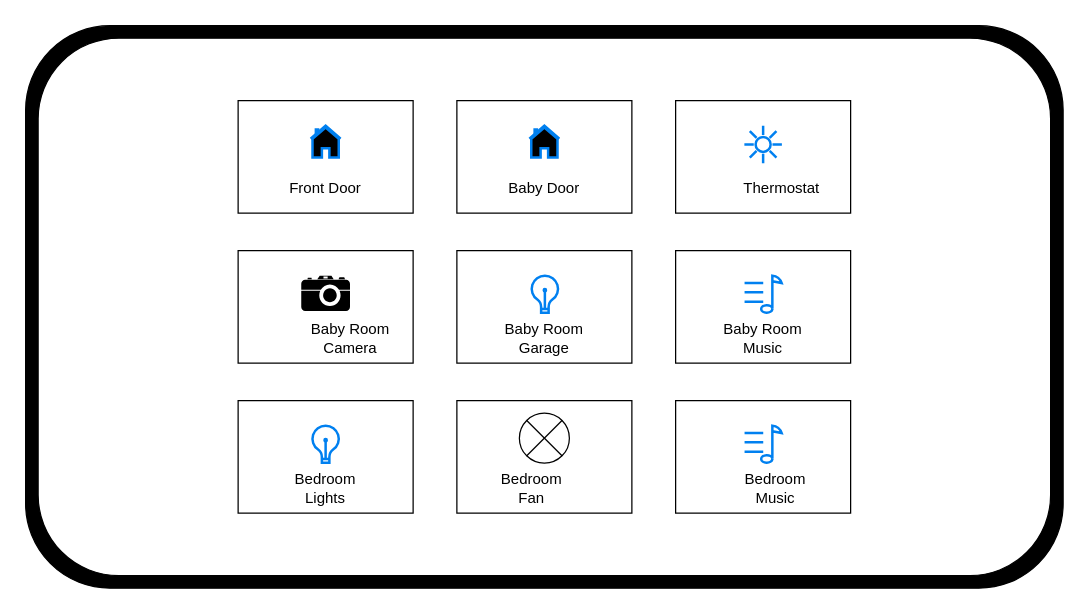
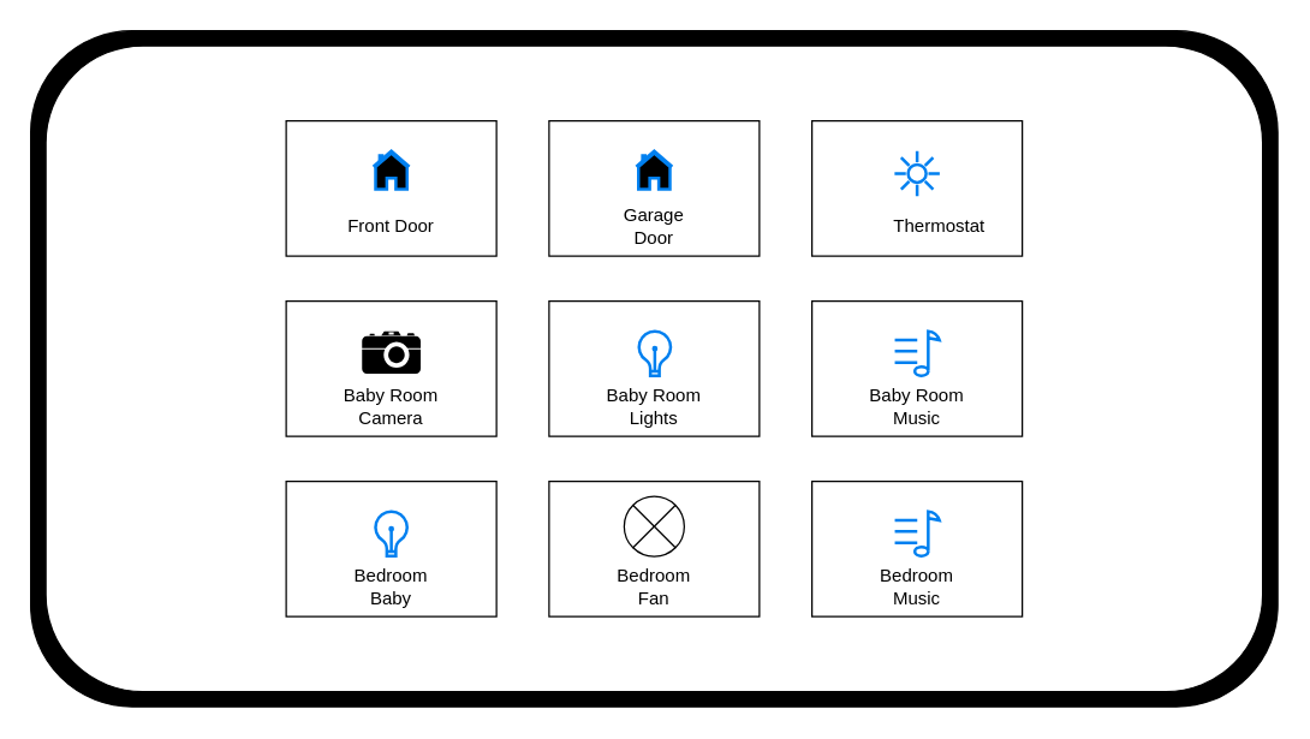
  <mxCell id="0" />
  <mxCell id="1" parent="0" />
  <mxCell id="2" value="" style="rounded=1;whiteSpace=wrap;html=1;fillColor=#000000;" vertex="1" parent="1"><mxGeometry x="20" y="20" width="830" height="450" as="geometry" /></mxCell>
  <mxCell id="3" value="" style="rounded=1;whiteSpace=wrap;html=1;" vertex="1" parent="1"><mxGeometry x="30" y="30" width="810" height="430" as="geometry" /></mxCell>
  <mxCell id="4" value="" style="group" vertex="1" connectable="0" parent="1"><mxGeometry x="190" y="80" width="140" height="90" as="geometry" /></mxCell>
  <mxCell id="5" value="" style="rounded=0;whiteSpace=wrap;html=1;fillColor=none;" vertex="1" parent="4"><mxGeometry width="140" height="90" as="geometry" /></mxCell>
  <mxCell id="6" value="" style="html=1;verticalLabelPosition=bottom;align=center;labelBackgroundColor=#ffffff;verticalAlign=top;strokeWidth=2;strokeColor=#0080F0;shadow=0;dashed=0;shape=mxgraph.ios7.icons.home;fillColor=#000000;" vertex="1" parent="4"><mxGeometry x="58" y="20" width="24" height="25.5" as="geometry" /></mxCell>
  <mxCell id="7" value="Front Door" style="text;html=1;strokeColor=none;fillColor=none;align=center;verticalAlign=middle;whiteSpace=wrap;rounded=0;" vertex="1" parent="4"><mxGeometry x="36" y="60" width="68" height="20" as="geometry" /></mxCell>
  <mxCell id="8" style="edgeStyle=orthogonalEdgeStyle;rounded=0;orthogonalLoop=1;jettySize=auto;html=1;exitX=0.5;exitY=1;exitDx=0;exitDy=0;" edge="1" parent="4" source="5" target="5"><mxGeometry relative="1" as="geometry" /></mxCell>
  <mxCell id="9" value="" style="group" vertex="1" connectable="0" parent="1"><mxGeometry x="190" y="200" width="140" height="90" as="geometry" /></mxCell>
  <mxCell id="10" value="" style="rounded=0;whiteSpace=wrap;html=1;fillColor=none;" vertex="1" parent="9"><mxGeometry width="140" height="90" as="geometry" /></mxCell>
- <mxCell id="11" value="Baby Room Camera" style="text;html=1;strokeColor=none;fillColor=none;align=center;verticalAlign=middle;whiteSpace=wrap;rounded=0;" vertex="1" parent="9"><mxGeometry x="56" y="60" width="68" height="20" as="geometry" /></mxCell>
+ <mxCell id="11" value="Baby Room Camera" style="text;html=1;strokeColor=none;fillColor=none;align=center;verticalAlign=middle;whiteSpace=wrap;rounded=0;" vertex="1" parent="9"><mxGeometry x="36" y="60" width="68" height="20" as="geometry" /></mxCell>
  <mxCell id="12" style="edgeStyle=orthogonalEdgeStyle;rounded=0;orthogonalLoop=1;jettySize=auto;html=1;exitX=0.5;exitY=1;exitDx=0;exitDy=0;" edge="1" parent="9" source="10" target="10"><mxGeometry relative="1" as="geometry" /></mxCell>
  <mxCell id="13" value="" style="shape=mxgraph.signs.tech.camera_2;html=1;fillColor=#000000;strokeColor=none;verticalLabelPosition=bottom;verticalAlign=top;align=center;" vertex="1" parent="9"><mxGeometry x="50.5" y="20" width="39" height="28.36" as="geometry" /></mxCell>
  <mxCell id="14" value="" style="group" vertex="1" connectable="0" parent="1"><mxGeometry x="190" y="320" width="140" height="90" as="geometry" /></mxCell>
  <mxCell id="15" value="" style="rounded=0;whiteSpace=wrap;html=1;fillColor=none;" vertex="1" parent="14"><mxGeometry width="140" height="90" as="geometry" /></mxCell>
- <mxCell id="16" value="Bedroom Lights" style="text;html=1;strokeColor=none;fillColor=none;align=center;verticalAlign=middle;whiteSpace=wrap;rounded=0;" vertex="1" parent="14"><mxGeometry x="36" y="60" width="68" height="20" as="geometry" /></mxCell>
+ <mxCell id="16" value="Bedroom Baby" style="text;html=1;strokeColor=none;fillColor=none;align=center;verticalAlign=middle;whiteSpace=wrap;rounded=0;" vertex="1" parent="14"><mxGeometry x="36" y="60" width="68" height="20" as="geometry" /></mxCell>
  <mxCell id="17" style="edgeStyle=orthogonalEdgeStyle;rounded=0;orthogonalLoop=1;jettySize=auto;html=1;exitX=0.5;exitY=1;exitDx=0;exitDy=0;" edge="1" parent="14" source="15" target="15"><mxGeometry relative="1" as="geometry" /></mxCell>
  <mxCell id="18" value="" style="html=1;verticalLabelPosition=bottom;align=center;labelBackgroundColor=#ffffff;verticalAlign=top;strokeWidth=2;strokeColor=#0080F0;shadow=0;dashed=0;shape=mxgraph.ios7.icons.lightbulb;fillColor=none;" vertex="1" parent="14"><mxGeometry x="58.6" y="20" width="22.8" height="29.7" as="geometry" /></mxCell>
  <mxCell id="19" value="" style="group" vertex="1" connectable="0" parent="1"><mxGeometry x="365" y="320" width="140" height="90" as="geometry" /></mxCell>
  <mxCell id="20" value="" style="rounded=0;whiteSpace=wrap;html=1;fillColor=none;" vertex="1" parent="19"><mxGeometry width="140" height="90" as="geometry" /></mxCell>
- <mxCell id="21" value="Bedroom Fan" style="text;html=1;strokeColor=none;fillColor=none;align=center;verticalAlign=middle;whiteSpace=wrap;rounded=0;" vertex="1" parent="19"><mxGeometry x="26" y="60" width="68" height="20" as="geometry" /></mxCell>
+ <mxCell id="21" value="Bedroom Fan" style="text;html=1;strokeColor=none;fillColor=none;align=center;verticalAlign=middle;whiteSpace=wrap;rounded=0;" vertex="1" parent="19"><mxGeometry x="36" y="60" width="68" height="20" as="geometry" /></mxCell>
  <mxCell id="22" style="edgeStyle=orthogonalEdgeStyle;rounded=0;orthogonalLoop=1;jettySize=auto;html=1;exitX=0.5;exitY=1;exitDx=0;exitDy=0;" edge="1" parent="19" source="20" target="20"><mxGeometry relative="1" as="geometry" /></mxCell>
  <mxCell id="23" value="" style="verticalLabelPosition=bottom;verticalAlign=top;html=1;shape=mxgraph.flowchart.or;fillColor=none;" vertex="1" parent="19"><mxGeometry x="50" y="10" width="40" height="40" as="geometry" /></mxCell>
  <mxCell id="24" value="" style="group" vertex="1" connectable="0" parent="1"><mxGeometry x="365" y="200" width="140" height="90" as="geometry" /></mxCell>
  <mxCell id="25" value="" style="rounded=0;whiteSpace=wrap;html=1;fillColor=none;" vertex="1" parent="24"><mxGeometry width="140" height="90" as="geometry" /></mxCell>
- <mxCell id="26" value="Baby Room Garage" style="text;html=1;strokeColor=none;fillColor=none;align=center;verticalAlign=middle;whiteSpace=wrap;rounded=0;" vertex="1" parent="24"><mxGeometry x="36" y="60" width="68" height="20" as="geometry" /></mxCell>
+ <mxCell id="26" value="Baby Room Lights" style="text;html=1;strokeColor=none;fillColor=none;align=center;verticalAlign=middle;whiteSpace=wrap;rounded=0;" vertex="1" parent="24"><mxGeometry x="36" y="60" width="68" height="20" as="geometry" /></mxCell>
  <mxCell id="27" style="edgeStyle=orthogonalEdgeStyle;rounded=0;orthogonalLoop=1;jettySize=auto;html=1;exitX=0.5;exitY=1;exitDx=0;exitDy=0;" edge="1" parent="24" source="25" target="25"><mxGeometry relative="1" as="geometry" /></mxCell>
  <mxCell id="28" value="" style="html=1;verticalLabelPosition=bottom;align=center;labelBackgroundColor=#ffffff;verticalAlign=top;strokeWidth=2;strokeColor=#0080F0;shadow=0;dashed=0;shape=mxgraph.ios7.icons.lightbulb;fillColor=none;" vertex="1" parent="24"><mxGeometry x="59" y="20" width="22.8" height="29.7" as="geometry" /></mxCell>
  <mxCell id="29" value="" style="group" vertex="1" connectable="0" parent="1"><mxGeometry x="365" y="80" width="140" height="90" as="geometry" /></mxCell>
  <mxCell id="30" value="" style="rounded=0;whiteSpace=wrap;html=1;fillColor=none;" vertex="1" parent="29"><mxGeometry width="140" height="90" as="geometry" /></mxCell>
  <mxCell id="31" value="" style="html=1;verticalLabelPosition=bottom;align=center;labelBackgroundColor=#ffffff;verticalAlign=top;strokeWidth=2;strokeColor=#0080F0;shadow=0;dashed=0;shape=mxgraph.ios7.icons.home;fillColor=#000000;" vertex="1" parent="29"><mxGeometry x="58" y="20" width="24" height="25.5" as="geometry" /></mxCell>
- <mxCell id="32" value="Baby Door" style="text;html=1;strokeColor=none;fillColor=none;align=center;verticalAlign=middle;whiteSpace=wrap;rounded=0;" vertex="1" parent="29"><mxGeometry x="36" y="60" width="68" height="20" as="geometry" /></mxCell>
+ <mxCell id="32" value="Garage Door" style="text;html=1;strokeColor=none;fillColor=none;align=center;verticalAlign=middle;whiteSpace=wrap;rounded=0;" vertex="1" parent="29"><mxGeometry x="36" y="60" width="68" height="20" as="geometry" /></mxCell>
  <mxCell id="33" style="edgeStyle=orthogonalEdgeStyle;rounded=0;orthogonalLoop=1;jettySize=auto;html=1;exitX=0.5;exitY=1;exitDx=0;exitDy=0;" edge="1" parent="29" source="30" target="30"><mxGeometry relative="1" as="geometry" /></mxCell>
  <mxCell id="34" value="" style="group" vertex="1" connectable="0" parent="1"><mxGeometry x="540" y="80" width="140" height="90" as="geometry" /></mxCell>
  <mxCell id="35" value="" style="rounded=0;whiteSpace=wrap;html=1;fillColor=none;" vertex="1" parent="34"><mxGeometry width="140" height="90" as="geometry" /></mxCell>
  <mxCell id="36" value="Thermostat" style="text;html=1;strokeColor=none;fillColor=none;align=center;verticalAlign=middle;whiteSpace=wrap;rounded=0;" vertex="1" parent="34"><mxGeometry x="51" y="60" width="68" height="20" as="geometry" /></mxCell>
  <mxCell id="37" style="edgeStyle=orthogonalEdgeStyle;rounded=0;orthogonalLoop=1;jettySize=auto;html=1;exitX=0.5;exitY=1;exitDx=0;exitDy=0;" edge="1" parent="34" source="35" target="35"><mxGeometry relative="1" as="geometry" /></mxCell>
  <mxCell id="38" value="" style="html=1;verticalLabelPosition=bottom;align=center;labelBackgroundColor=#ffffff;verticalAlign=top;strokeWidth=2;strokeColor=#0080F0;shadow=0;dashed=0;shape=mxgraph.ios7.icons.sun;pointerEvents=1;fillColor=none;" vertex="1" parent="34"><mxGeometry x="55" y="20" width="30" height="30" as="geometry" /></mxCell>
  <mxCell id="39" value="" style="group" vertex="1" connectable="0" parent="1"><mxGeometry x="540" y="320" width="140" height="90" as="geometry" /></mxCell>
  <mxCell id="40" value="" style="rounded=0;whiteSpace=wrap;html=1;fillColor=none;" vertex="1" parent="39"><mxGeometry width="140" height="90" as="geometry" /></mxCell>
- <mxCell id="41" value="Bedroom Music" style="text;html=1;strokeColor=none;fillColor=none;align=center;verticalAlign=middle;whiteSpace=wrap;rounded=0;" vertex="1" parent="39"><mxGeometry x="46" y="60" width="68" height="20" as="geometry" /></mxCell>
+ <mxCell id="41" value="Bedroom Music" style="text;html=1;strokeColor=none;fillColor=none;align=center;verticalAlign=middle;whiteSpace=wrap;rounded=0;" vertex="1" parent="39"><mxGeometry x="36" y="60" width="68" height="20" as="geometry" /></mxCell>
  <mxCell id="42" style="edgeStyle=orthogonalEdgeStyle;rounded=0;orthogonalLoop=1;jettySize=auto;html=1;exitX=0.5;exitY=1;exitDx=0;exitDy=0;" edge="1" parent="39" source="40" target="40"><mxGeometry relative="1" as="geometry" /></mxCell>
  <mxCell id="43" value="" style="html=1;verticalLabelPosition=bottom;align=center;labelBackgroundColor=#ffffff;verticalAlign=top;strokeWidth=2;strokeColor=#0080F0;shadow=0;dashed=0;shape=mxgraph.ios7.icons.note;pointerEvents=1;fillColor=none;" vertex="1" parent="39"><mxGeometry x="55.15" y="20" width="29.7" height="29.7" as="geometry" /></mxCell>
  <mxCell id="44" value="" style="group" vertex="1" connectable="0" parent="1"><mxGeometry x="540" y="200" width="140" height="90" as="geometry" /></mxCell>
  <mxCell id="45" value="" style="rounded=0;whiteSpace=wrap;html=1;fillColor=none;" vertex="1" parent="44"><mxGeometry width="140" height="90" as="geometry" /></mxCell>
  <mxCell id="46" value="Baby Room Music" style="text;html=1;strokeColor=none;fillColor=none;align=center;verticalAlign=middle;whiteSpace=wrap;rounded=0;" vertex="1" parent="44"><mxGeometry x="36" y="60" width="68" height="20" as="geometry" /></mxCell>
  <mxCell id="47" style="edgeStyle=orthogonalEdgeStyle;rounded=0;orthogonalLoop=1;jettySize=auto;html=1;exitX=0.5;exitY=1;exitDx=0;exitDy=0;" edge="1" parent="44" source="45" target="45"><mxGeometry relative="1" as="geometry" /></mxCell>
  <mxCell id="48" value="" style="html=1;verticalLabelPosition=bottom;align=center;labelBackgroundColor=#ffffff;verticalAlign=top;strokeWidth=2;strokeColor=#0080F0;shadow=0;dashed=0;shape=mxgraph.ios7.icons.note;pointerEvents=1;fillColor=none;" vertex="1" parent="44"><mxGeometry x="55.15" y="20" width="29.7" height="29.7" as="geometry" /></mxCell>
